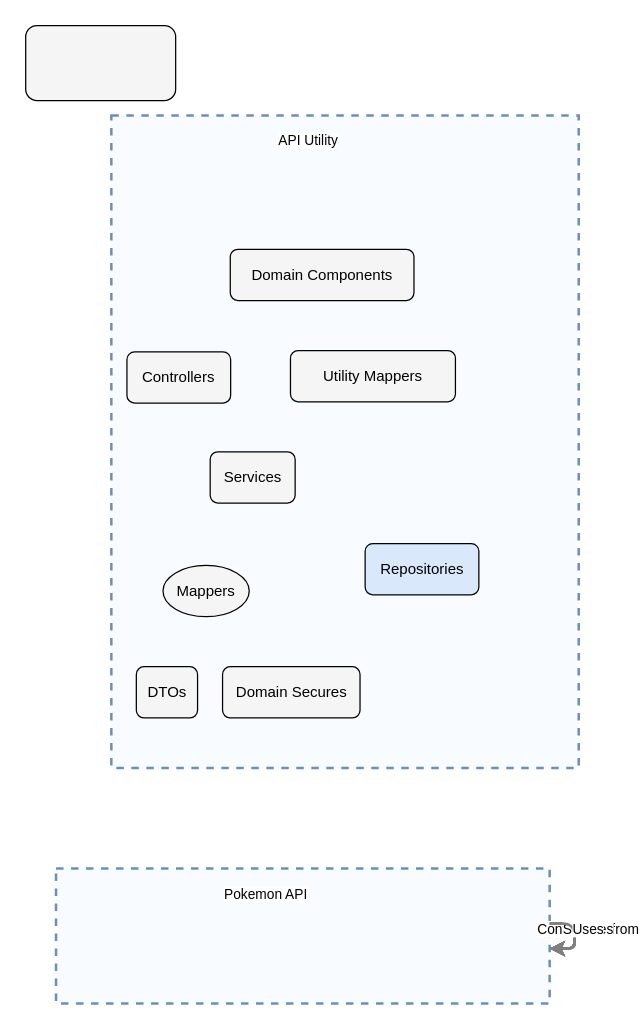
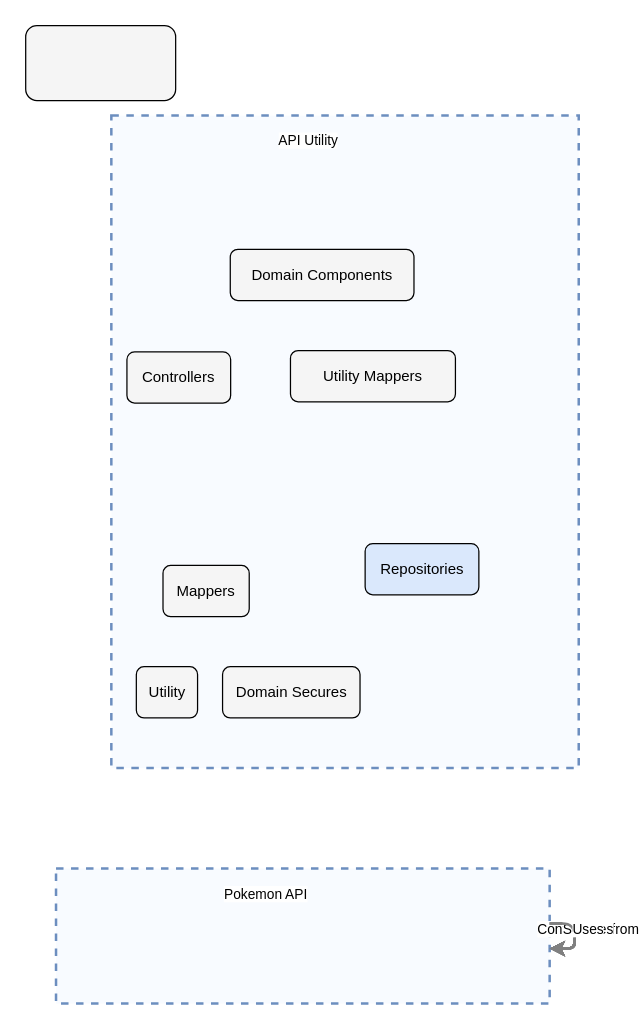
  <mxCell id="0" />
  <mxCell id="1" parent="0" />
  <mxCell id="2" value="" style="html=1;whiteSpace=wrap;container=1;fillColor=#dae8fc;strokeColor=#6c8ebf;dashed=1;fillOpacity=20;strokeWidth=2;containerType=none;recursiveResize=0;movable=1;resizable=1;autosize=0;dropTarget=0" vertex="1" parent="4"><mxGeometry x="44.267" y="-602.549" width="374" height="522" as="geometry" /></mxCell>
  <mxCell id="3" value="API Utility" style="edgeLabel;html=1;align=center;verticalAlign=middle;resizable=0;labelBackgroundColor=white;spacing=5" vertex="1" parent="4"><mxGeometry x="52.267" y="-594.549" width="298" height="24" as="geometry" /></mxCell>
  <mxCell id="4" value="" style="html=1;whiteSpace=wrap;container=1;fillColor=#dae8fc;strokeColor=#6c8ebf;dashed=1;fillOpacity=20;strokeWidth=2;containerType=none;recursiveResize=0;movable=1;resizable=1;autosize=0;dropTarget=0" vertex="1" parent="6"><mxGeometry x="24.267" y="674.549" width="395" height="108" as="geometry" /></mxCell>
  <mxCell id="5" value="Pokemon API" style="edgeLabel;html=1;align=center;verticalAlign=middle;resizable=0;labelBackgroundColor=white;spacing=5" vertex="1" parent="6"><mxGeometry x="32.267" y="682.549" width="319" height="24" as="geometry" /></mxCell>
  <mxCell id="6" value="" style="rounded=1;whiteSpace=wrap;html=1;fillColor=#f5f5f5" vertex="1" parent="1"><mxGeometry x="20" y="20" width="120" height="60" as="geometry" /></mxCell>
  <mxCell id="7" value="Controllers" style="rounded=1;whiteSpace=wrap;html=1;fillColor=#f5f5f5" vertex="1" parent="2"><mxGeometry x="12.48" y="189.032" width="83" height="41" as="geometry" /></mxCell>
- <mxCell id="8" value="Services" style="rounded=1;whiteSpace=wrap;html=1;fillColor=#f5f5f5" vertex="1" parent="2"><mxGeometry x="79.083" y="269" width="68" height="41" as="geometry" /></mxCell>
  <mxCell id="9" value="Repositories" style="rounded=1;whiteSpace=wrap;html=1;fillColor=#dae8fc;" vertex="1" parent="2"><mxGeometry x="203.089" y="342.463" width="91" height="41" as="geometry" /></mxCell>
  <mxCell id="10" value="Domain Components" style="rounded=1;whiteSpace=wrap;html=1;fillColor=#f5f5f5" vertex="1" parent="2"><mxGeometry x="95.167" y="107" width="147" height="41" as="geometry" /></mxCell>
- <mxCell id="11" value="Mappers" style="ellipse;whiteSpace=wrap;html=1;fillColor=#f5f5f5;" vertex="1" parent="2"><mxGeometry x="41.333" y="360" width="69" height="41" as="geometry" /></mxCell>
+ <mxCell id="11" value="Mappers" style="rounded=1;whiteSpace=wrap;html=1;fillColor=#f5f5f5" vertex="1" parent="2"><mxGeometry x="41.333" y="360" width="69" height="41" as="geometry" /></mxCell>
  <mxCell id="12" value="Domain Secures" style="rounded=1;whiteSpace=wrap;html=1;fillColor=#f5f5f5" vertex="1" parent="2"><mxGeometry x="89" y="441" width="110" height="41" as="geometry" /></mxCell>
- <mxCell id="13" value="DTOs" style="rounded=1;whiteSpace=wrap;html=1;fillColor=#f5f5f5" vertex="1" parent="2"><mxGeometry x="20.0" y="441" width="49" height="41" as="geometry" /></mxCell>
+ <mxCell id="13" value="Utility" style="rounded=1;whiteSpace=wrap;html=1;fillColor=#f5f5f5" vertex="1" parent="2"><mxGeometry x="20.0" y="441" width="49" height="41" as="geometry" /></mxCell>
  <mxCell id="14" value="Utility Mappers" style="rounded=1;whiteSpace=wrap;html=1;fillColor=#f5f5f5" vertex="1" parent="2"><mxGeometry x="143.333" y="188" width="132" height="41" as="geometry" /></mxCell>
  <mxCell id="15" style="edgeStyle=orthogonalEdgeStyle;rounded=1;orthogonalLoop=1;jettySize=auto;html=1;strokeColor=#808080;strokeWidth=2;jumpStyle=arc;jumpSize=10;spacing=15;labelBackgroundColor=white;labelBorderColor=none" edge="1" parent="1" source="4" target="4"><mxGeometry relative="1" as="geometry" /></mxCell>
  <mxCell id="16" value="Uses" style="edgeLabel;html=1;align=center;verticalAlign=middle;resizable=0;points=[];" vertex="1" connectable="0" parent="15"><mxGeometry x="-0.2" y="10" relative="1" as="geometry"><mxPoint as="offset" /></mxGeometry></mxCell>
  <mxCell id="17" style="edgeStyle=orthogonalEdgeStyle;rounded=1;orthogonalLoop=1;jettySize=auto;html=1;strokeColor=#808080;strokeWidth=2;jumpStyle=arc;jumpSize=10;spacing=15;labelBackgroundColor=white;labelBorderColor=none" edge="1" parent="1" source="4" target="4"><mxGeometry relative="1" as="geometry" /></mxCell>
  <mxCell id="18" value="Uses" style="edgeLabel;html=1;align=center;verticalAlign=middle;resizable=0;points=[];" vertex="1" connectable="0" parent="17"><mxGeometry x="-0.2" y="10" relative="1" as="geometry"><mxPoint as="offset" /></mxGeometry></mxCell>
  <mxCell id="19" style="edgeStyle=orthogonalEdgeStyle;rounded=1;orthogonalLoop=1;jettySize=auto;html=1;strokeColor=#808080;strokeWidth=2;jumpStyle=arc;jumpSize=10;spacing=15;labelBackgroundColor=white;labelBorderColor=none" edge="1" parent="1" source="4" target="4"><mxGeometry relative="1" as="geometry" /></mxCell>
  <mxCell id="20" value="Uses" style="edgeLabel;html=1;align=center;verticalAlign=middle;resizable=0;points=[];" vertex="1" connectable="0" parent="19"><mxGeometry x="-0.2" y="10" relative="1" as="geometry"><mxPoint as="offset" /></mxGeometry></mxCell>
  <mxCell id="21" style="edgeStyle=orthogonalEdgeStyle;rounded=1;orthogonalLoop=1;jettySize=auto;html=1;strokeColor=#808080;strokeWidth=2;jumpStyle=arc;jumpSize=10;spacing=15;labelBackgroundColor=white;labelBorderColor=none" edge="1" parent="1" source="4" target="4"><mxGeometry relative="1" as="geometry" /></mxCell>
  <mxCell id="22" value="Manages" style="edgeLabel;html=1;align=center;verticalAlign=middle;resizable=0;points=[];" vertex="1" connectable="0" parent="21"><mxGeometry x="-0.2" y="10" relative="1" as="geometry"><mxPoint as="offset" /></mxGeometry></mxCell>
  <mxCell id="23" style="edgeStyle=orthogonalEdgeStyle;rounded=1;orthogonalLoop=1;jettySize=auto;html=1;strokeColor=#808080;strokeWidth=2;jumpStyle=arc;jumpSize=10;spacing=15;labelBackgroundColor=white;labelBorderColor=none" edge="1" parent="1" source="4" target="4"><mxGeometry relative="1" as="geometry" /></mxCell>
  <mxCell id="24" value="Uses" style="edgeLabel;html=1;align=center;verticalAlign=middle;resizable=0;points=[];" vertex="1" connectable="0" parent="23"><mxGeometry x="-0.2" y="10" relative="1" as="geometry"><mxPoint as="offset" /></mxGeometry></mxCell>
  <mxCell id="25" style="edgeStyle=orthogonalEdgeStyle;rounded=1;orthogonalLoop=1;jettySize=auto;html=1;strokeColor=#808080;strokeWidth=2;jumpStyle=arc;jumpSize=10;spacing=15;labelBackgroundColor=white;labelBorderColor=none" edge="1" parent="1" source="4" target="4"><mxGeometry relative="1" as="geometry" /></mxCell>
  <mxCell id="26" value="Converts to/from" style="edgeLabel;html=1;align=center;verticalAlign=middle;resizable=0;points=[];" vertex="1" connectable="0" parent="25"><mxGeometry x="-0.2" y="10" relative="1" as="geometry"><mxPoint as="offset" /></mxGeometry></mxCell>
  <mxCell id="27" style="edgeStyle=orthogonalEdgeStyle;rounded=1;orthogonalLoop=1;jettySize=auto;html=1;strokeColor=#808080;strokeWidth=2;jumpStyle=arc;jumpSize=10;spacing=15;labelBackgroundColor=white;labelBorderColor=none" edge="1" parent="1" source="4" target="4"><mxGeometry relative="1" as="geometry" /></mxCell>
  <mxCell id="28" value="Converts to/from" style="edgeLabel;html=1;align=center;verticalAlign=middle;resizable=0;points=[];" vertex="1" connectable="0" parent="27"><mxGeometry x="-0.2" y="10" relative="1" as="geometry"><mxPoint as="offset" /></mxGeometry></mxCell>
  <mxCell id="29" style="edgeStyle=orthogonalEdgeStyle;rounded=1;orthogonalLoop=1;jettySize=auto;html=1;strokeColor=#808080;strokeWidth=2;jumpStyle=arc;jumpSize=10;spacing=15;labelBackgroundColor=white;labelBorderColor=none" edge="1" parent="1" source="4" target="4"><mxGeometry relative="1" as="geometry" /></mxCell>
  <mxCell id="30" value="Persists" style="edgeLabel;html=1;align=center;verticalAlign=middle;resizable=0;points=[];" vertex="1" connectable="0" parent="29"><mxGeometry x="-0.2" y="10" relative="1" as="geometry"><mxPoint as="offset" /></mxGeometry></mxCell>
  <mxCell id="31" style="edgeStyle=orthogonalEdgeStyle;rounded=1;orthogonalLoop=1;jettySize=auto;html=1;strokeColor=#808080;strokeWidth=2;jumpStyle=arc;jumpSize=10;spacing=15;labelBackgroundColor=white;labelBorderColor=none" edge="1" parent="1" source="4" target="4"><mxGeometry relative="1" as="geometry" /></mxCell>
  <mxCell id="32" value="Secures" style="edgeLabel;html=1;align=center;verticalAlign=middle;resizable=0;points=[];" vertex="1" connectable="0" parent="31"><mxGeometry x="-0.2" y="10" relative="1" as="geometry"><mxPoint as="offset" /></mxGeometry></mxCell>
  <mxCell id="33" style="edgeStyle=orthogonalEdgeStyle;rounded=1;orthogonalLoop=1;jettySize=auto;html=1;strokeColor=#808080;strokeWidth=2;jumpStyle=arc;jumpSize=10;spacing=15;labelBackgroundColor=white;labelBorderColor=none" edge="1" parent="1" source="4" target="4"><mxGeometry relative="1" as="geometry" /></mxCell>
  <mxCell id="34" value="Uses" style="edgeLabel;html=1;align=center;verticalAlign=middle;resizable=0;points=[];" vertex="1" connectable="0" parent="33"><mxGeometry x="-0.2" y="10" relative="1" as="geometry"><mxPoint as="offset" /></mxGeometry></mxCell>
